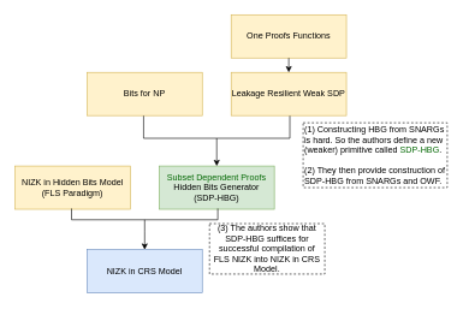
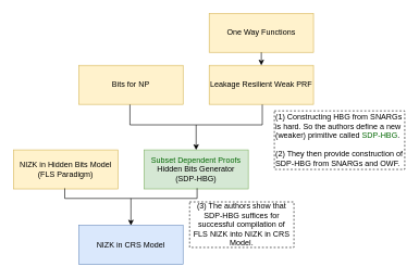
  <mxCell id="0" />
  <mxCell id="1" parent="0" />
  <mxCell id="2" value="Bits for NP" style="rounded=0;whiteSpace=wrap;html=1;fillColor=#fff2cc;strokeColor=#d6b656;" vertex="1" parent="1"><mxGeometry x="120" y="100" width="160" height="60" as="geometry" /></mxCell>
  <mxCell id="3" value="NIZK in Hidden Bits Model (FLS Paradigm)" style="rounded=0;whiteSpace=wrap;html=1;fillColor=#fff2cc;strokeColor=#d6b656;" vertex="1" parent="1"><mxGeometry x="20" y="230" width="160" height="60" as="geometry" /></mxCell>
  <mxCell id="4" value="NIZK in CRS Model" style="rounded=0;whiteSpace=wrap;html=1;fillColor=#dae8fc;strokeColor=#6c8ebf;" vertex="1" parent="1"><mxGeometry x="120" y="346.13" width="160" height="60" as="geometry" /></mxCell>
  <mxCell id="5" value="&lt;font color=&quot;#006600&quot;&gt;Subset Dependent Proofs&lt;/font&gt; Hidden Bits Generator &lt;br&gt;(SDP-HBG)" style="rounded=0;whiteSpace=wrap;html=1;fillColor=#d5e8d4;strokeColor=#82b366;" vertex="1" parent="1"><mxGeometry x="220" y="230" width="160" height="60" as="geometry" /></mxCell>
- <mxCell id="6" value="One Proofs Functions" style="rounded=0;whiteSpace=wrap;html=1;fillColor=#fff2cc;strokeColor=#d6b656;" vertex="1" parent="1"><mxGeometry x="320" y="20" width="160" height="60" as="geometry" /></mxCell>
- <mxCell id="7" value="Leakage Resilient Weak SDP" style="rounded=0;whiteSpace=wrap;html=1;fillColor=#fff2cc;strokeColor=#d6b656;" vertex="1" parent="1"><mxGeometry x="320" y="100" width="160" height="60" as="geometry" /></mxCell>
+ <mxCell id="6" value="One Way Functions" style="rounded=0;whiteSpace=wrap;html=1;fillColor=#fff2cc;strokeColor=#d6b656;" vertex="1" parent="1"><mxGeometry x="320" y="20" width="160" height="60" as="geometry" /></mxCell>
+ <mxCell id="7" value="Leakage Resilient Weak PRF" style="rounded=0;whiteSpace=wrap;html=1;fillColor=#fff2cc;strokeColor=#d6b656;" vertex="1" parent="1"><mxGeometry x="320" y="100" width="160" height="60" as="geometry" /></mxCell>
  <mxCell id="8" value="" style="endArrow=classic;html=1;rounded=0;exitX=0.5;exitY=1;exitDx=0;exitDy=0;entryX=0.5;entryY=0;entryDx=0;entryDy=0;" edge="1" parent="1" source="6" target="7"><mxGeometry width="50" height="50" relative="1" as="geometry"><mxPoint x="240" y="300" as="sourcePoint" /><mxPoint x="290" y="250" as="targetPoint" /></mxGeometry></mxCell>
  <mxCell id="9" style="edgeStyle=orthogonalEdgeStyle;rounded=0;orthogonalLoop=1;jettySize=auto;html=1;exitX=0;exitY=0.5;exitDx=0;exitDy=0;exitPerimeter=0;entryX=0.5;entryY=0;entryDx=0;entryDy=0;" edge="1" parent="1" source="10" target="4"><mxGeometry relative="1" as="geometry" /></mxCell>
  <mxCell id="10" value="" style="strokeWidth=1;html=1;shape=mxgraph.flowchart.annotation_2;align=left;labelPosition=right;pointerEvents=1;rotation=-90;" vertex="1" parent="1"><mxGeometry x="184.38" y="203.13" width="31.25" height="203" as="geometry" /></mxCell>
  <mxCell id="11" style="edgeStyle=orthogonalEdgeStyle;rounded=0;orthogonalLoop=1;jettySize=auto;html=1;exitX=0;exitY=0.5;exitDx=0;exitDy=0;exitPerimeter=0;entryX=0.5;entryY=0;entryDx=0;entryDy=0;" edge="1" parent="1" source="12" target="5"><mxGeometry relative="1" as="geometry" /></mxCell>
  <mxCell id="12" value="" style="strokeWidth=1;html=1;shape=mxgraph.flowchart.annotation_2;align=left;labelPosition=right;pointerEvents=1;rotation=-90;" vertex="1" parent="1"><mxGeometry x="268.75" y="90" width="62.5" height="203" as="geometry" /></mxCell>
  <mxCell id="13" value="(3) The authors show that SDP-HBG suffices for successful compilation of FLS NIZK into NIZK in CRS Model." style="text;html=1;strokeColor=default;fillColor=none;align=center;verticalAlign=middle;whiteSpace=wrap;rounded=0;dashed=1;" vertex="1" parent="1"><mxGeometry x="290" y="310" width="160" height="70" as="geometry" /></mxCell>
  <mxCell id="14" value="(1) Constructing HBG from SNARGs is hard. So the authors define a new (weaker) primitive called &lt;font color=&quot;#006600&quot;&gt;SDP-HBG&lt;/font&gt;.&lt;br&gt;&lt;br&gt;(2) They then provide construction of SDP-HBG from SNARGs and OWF." style="text;html=1;strokeColor=default;fillColor=none;align=left;verticalAlign=middle;whiteSpace=wrap;rounded=0;dashed=1;" vertex="1" parent="1"><mxGeometry x="420" y="170" width="200" height="90" as="geometry" /></mxCell>
